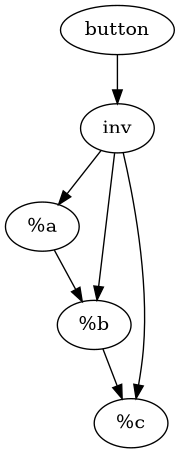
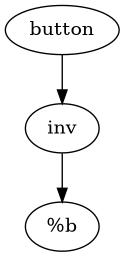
  digraph {
    n1 [label=inv]
-   n2 [label="%a"]
    n3 [label="%b"]
-   n4 [label="%c"]
    button
-   n1 -> n2
    n1 -> n3
-   n1 -> n4
-   n2 -> n3
-   n3 -> n4
    button -> n1
  }
